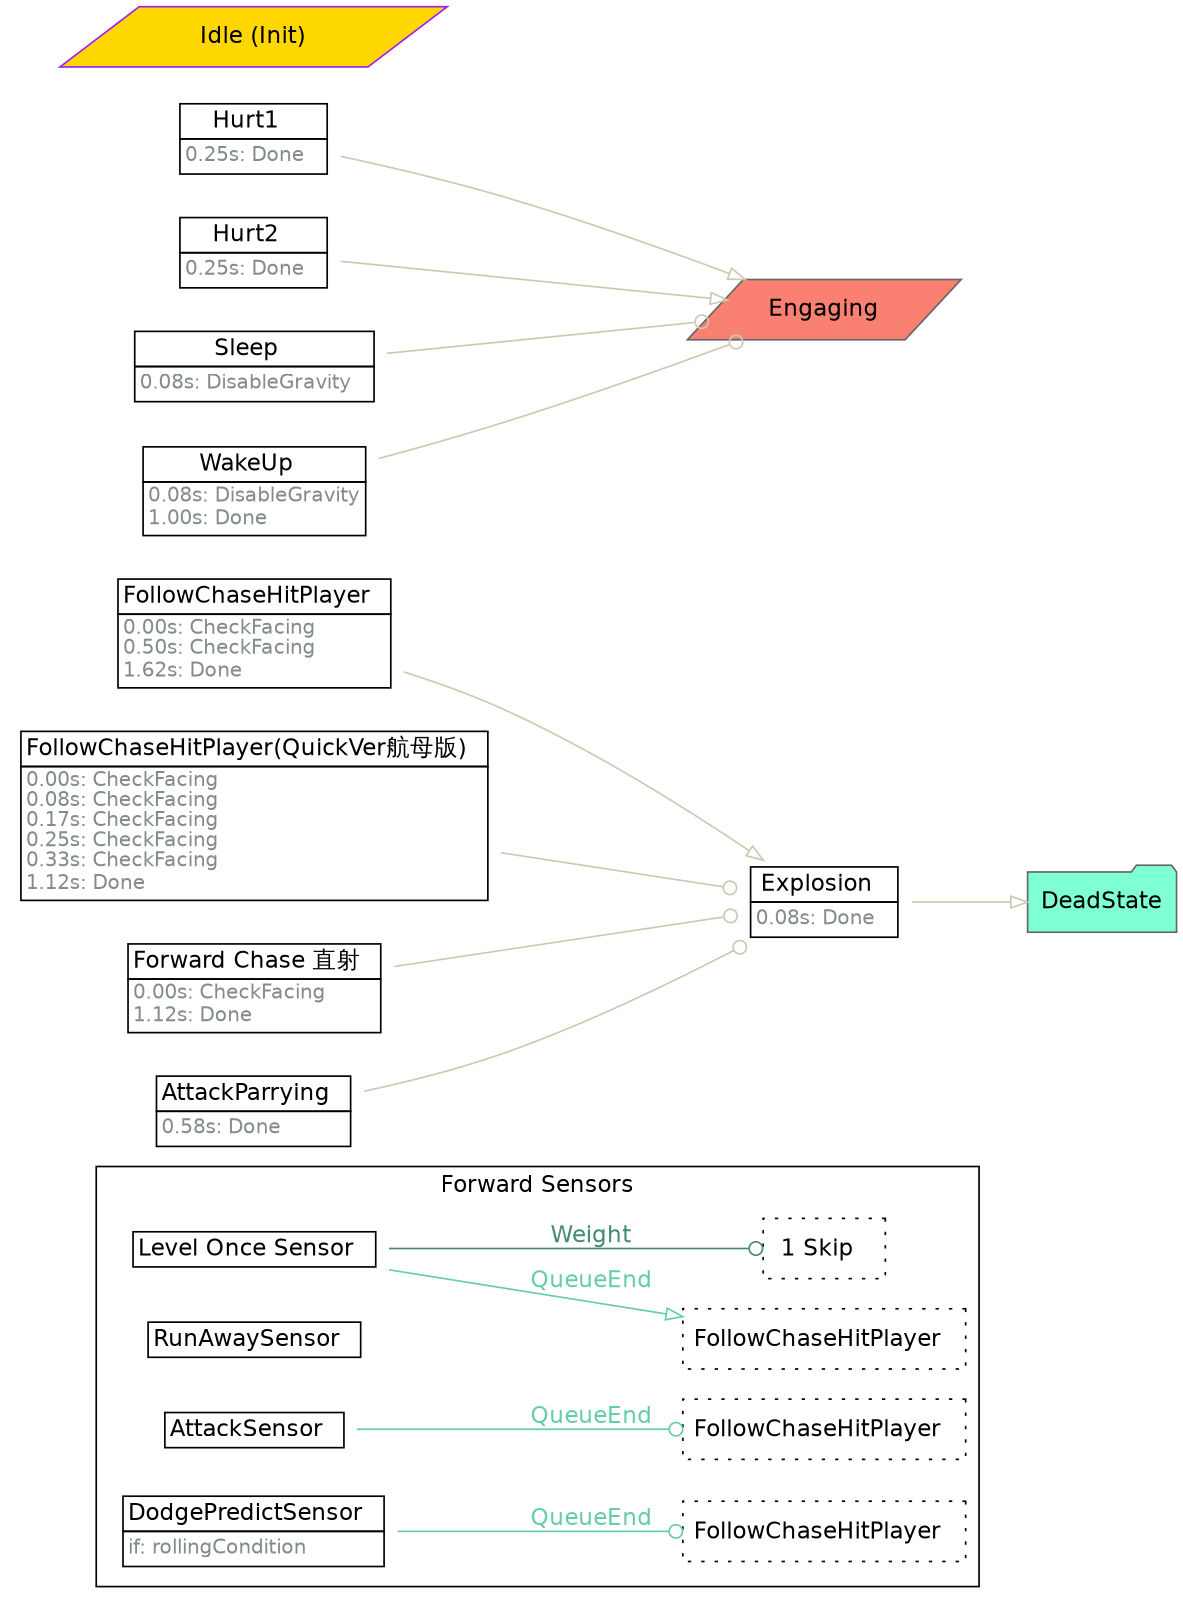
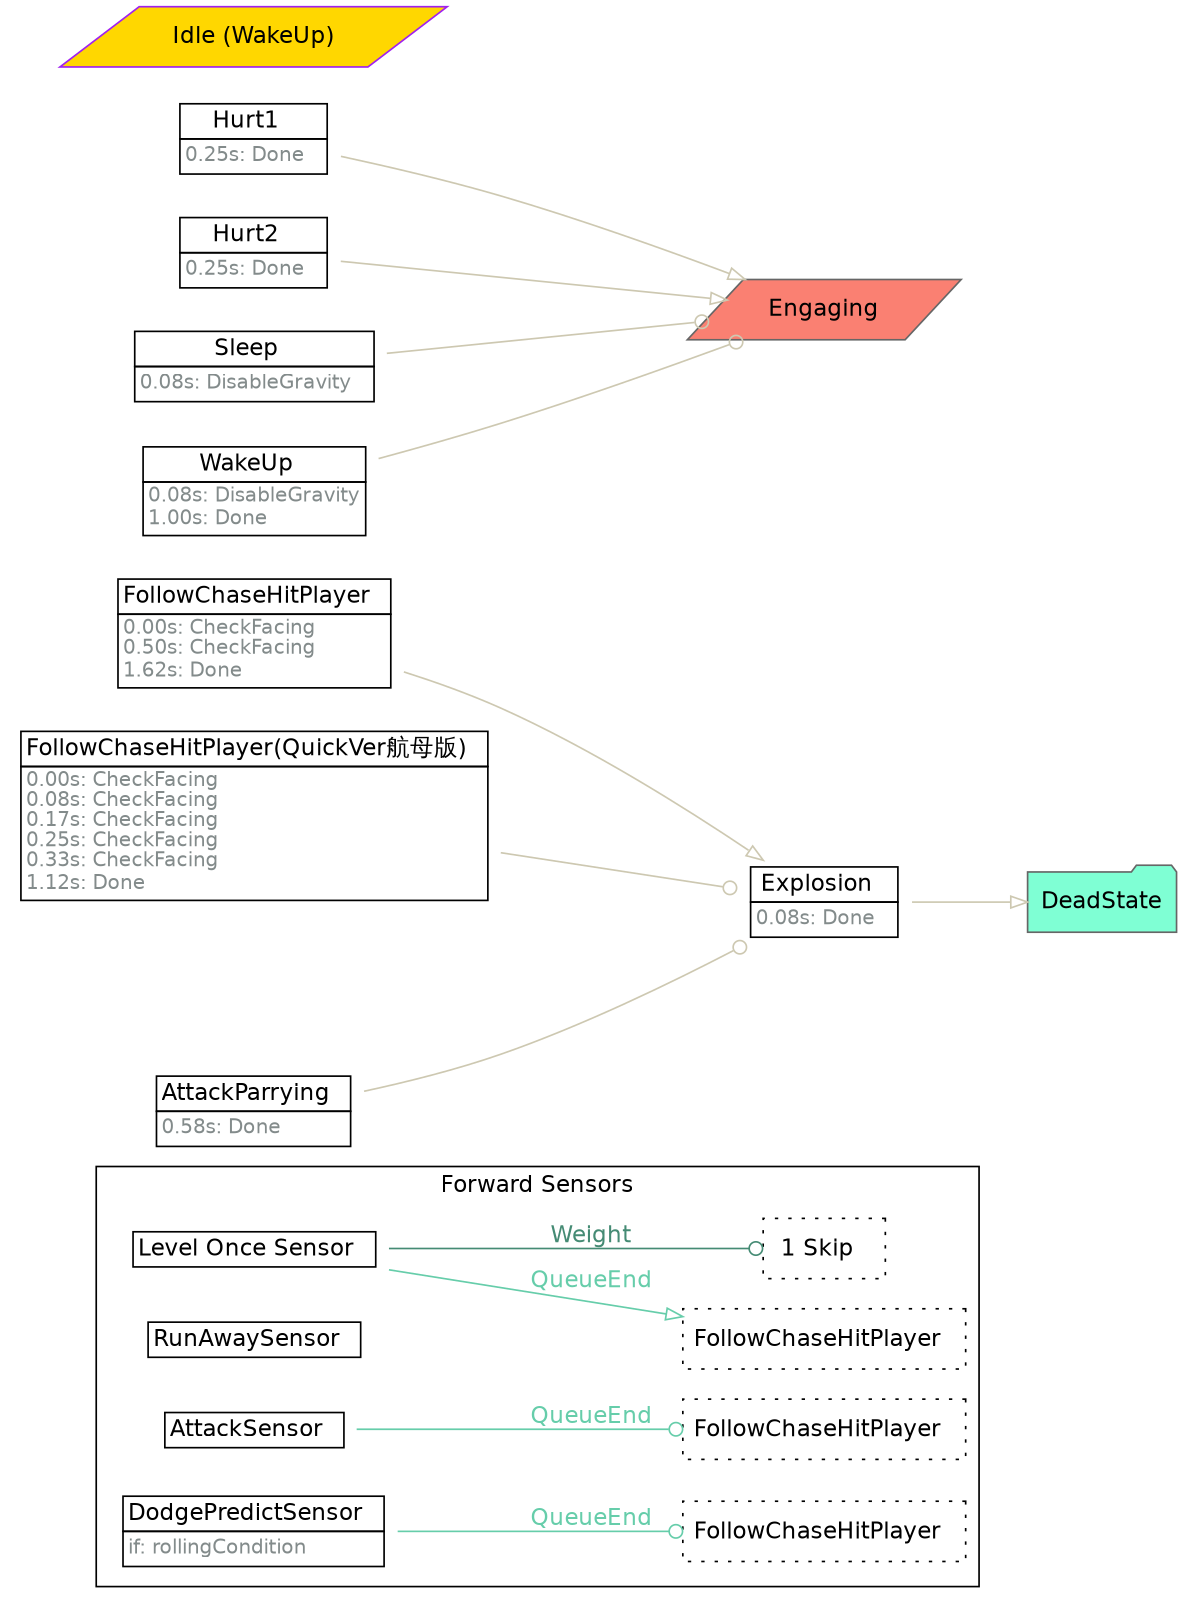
  strict digraph {
    rankdir=LR
    node [fontname=Helvetica shape=plaintext]
    edge [arrowhead=odot color=cornsilk3 fontcolor=cornsilk3 fontname=Helvetica]
    n1 [label=<<TABLE border="0" cellspacing="0" cellborder="1" cellpadding="2"><TR><TD>Level Once Sensor  </TD></TR></TABLE>>]
    n2 [label=<<TABLE border="0" cellspacing="0" cellborder="0" cellpadding="2"><TR><TD>FollowChaseHitPlayer  </TD></TR></TABLE>> margin=0.05 shape=box style=dotted]
    n3 [label=<<TABLE border="0" cellspacing="0" cellborder="0" cellpadding="2"><TR><TD>1 Skip  </TD></TR></TABLE>> shape=box style=dotted]
    n4 [label=<<TABLE border="0" cellspacing="0" cellborder="1" cellpadding="2"><TR><TD>RunAwaySensor  </TD></TR></TABLE>>]
    n5 [label=<<TABLE border="0" cellspacing="0" cellborder="1" cellpadding="2"><TR><TD>AttackSensor  </TD></TR></TABLE>>]
    n6 [label=<<TABLE border="0" cellspacing="0" cellborder="0" cellpadding="2"><TR><TD>FollowChaseHitPlayer  </TD></TR></TABLE>> margin=0.05 shape=box style=dotted]
    n7 [label=<<TABLE border="0" cellspacing="0" cellborder="1" cellpadding="2"><TR><TD>DodgePredictSensor  </TD></TR><TR><TD align="left" balign="left"><FONT point-size="12" color="azure4">if: rollingCondition</FONT>  </TD></TR></TABLE>>]
    n8 [label=<<TABLE border="0" cellspacing="0" cellborder="0" cellpadding="2"><TR><TD>FollowChaseHitPlayer  </TD></TR></TABLE>> margin=0.05 shape=box style=dotted]
    n9 [label=<<TABLE border="0" cellspacing="0" cellborder="1" cellpadding="2"><TR><TD>FollowChaseHitPlayer  </TD></TR><TR><TD align="left" balign="left"><FONT point-size="12" color="azure4">0.00s: CheckFacing<br/>0.50s: CheckFacing<br/>1.62s: Done</FONT>  </TD></TR></TABLE>>]
    n10 [label=<<TABLE border="0" cellspacing="0" cellborder="1" cellpadding="2"><TR><TD>Explosion  </TD></TR><TR><TD align="left" balign="left"><FONT point-size="12" color="azure4">0.08s: Done</FONT>  </TD></TR></TABLE>>]
    DeadState [color=gray40 fillcolor=aquamarine shape=folder style=filled]
    n12 [label=<<TABLE border="0" cellspacing="0" cellborder="1" cellpadding="2"><TR><TD>FollowChaseHitPlayer(QuickVer航母版)  </TD></TR><TR><TD align="left" balign="left"><FONT point-size="12" color="azure4">0.00s: CheckFacing<br/>0.08s: CheckFacing<br/>0.17s: CheckFacing<br/>0.25s: CheckFacing<br/>0.33s: CheckFacing<br/>1.12s: Done</FONT>  </TD></TR></TABLE>>]
-   n13 [label=<<TABLE border="0" cellspacing="0" cellborder="1" cellpadding="2"><TR><TD>Forward Chase 直射  </TD></TR><TR><TD align="left" balign="left"><FONT point-size="12" color="azure4">0.00s: CheckFacing<br/>1.12s: Done</FONT>  </TD></TR></TABLE>>]
    n14 [label=<<TABLE border="0" cellspacing="0" cellborder="1" cellpadding="2"><TR><TD>AttackParrying  </TD></TR><TR><TD align="left" balign="left"><FONT point-size="12" color="azure4">0.58s: Done</FONT>  </TD></TR></TABLE>>]
    n15 [label=<<TABLE border="0" cellspacing="0" cellborder="1" cellpadding="2"><TR><TD>Hurt1  </TD></TR><TR><TD align="left" balign="left"><FONT point-size="12" color="azure4">0.25s: Done</FONT>  </TD></TR></TABLE>>]
    Engaging [color=gray40 fillcolor=salmon shape=parallelogram style=filled]
    n17 [label=<<TABLE border="0" cellspacing="0" cellborder="1" cellpadding="2"><TR><TD>Hurt2  </TD></TR><TR><TD align="left" balign="left"><FONT point-size="12" color="azure4">0.25s: Done</FONT>  </TD></TR></TABLE>>]
    n18 [label=<<TABLE border="0" cellspacing="0" cellborder="1" cellpadding="2"><TR><TD>Sleep  </TD></TR><TR><TD align="left" balign="left"><FONT point-size="12" color="azure4">0.08s: DisableGravity</FONT>  </TD></TR></TABLE>>]
    n19 [label=<<TABLE border="0" cellspacing="0" cellborder="1" cellpadding="2"><TR><TD>WakeUp  </TD></TR><TR><TD align="left" balign="left"><FONT point-size="12" color="azure4">0.08s: DisableGravity<br/>1.00s: Done</FONT>  </TD></TR></TABLE>>]
-   n20 [color=purple fillcolor=gold label="Idle (Init)" shape=parallelogram style=filled]
+   n20 [color=purple fillcolor=gold label="Idle (WakeUp)" shape=parallelogram style=filled]
    subgraph cluster_1 {
      fontname=Helvetica
      label="Forward Sensors"
      rank=sink
      n1
      n2
      n3
      n4
      n5
      n6
      n7
      n8
    }
    n1 -> n2 [arrowhead=onormal color=aquamarine3 fontcolor=aquamarine3 label=QueueEnd]
    n1 -> n3 [color=aquamarine4 fontcolor=aquamarine4 label=Weight]
    n5 -> n6 [color=aquamarine3 fontcolor=aquamarine3 label=QueueEnd]
    n7 -> n8 [color=aquamarine3 fontcolor=aquamarine3 label=QueueEnd]
    n9 -> n10 [arrowhead=onormal]
    n10 -> DeadState [arrowhead=onormal]
    n12 -> n10
-   n13 -> n10
    n14 -> n10
    n15 -> Engaging [arrowhead=onormal]
    n17 -> Engaging [arrowhead=onormal]
    n18 -> Engaging
    n19 -> Engaging
  }
